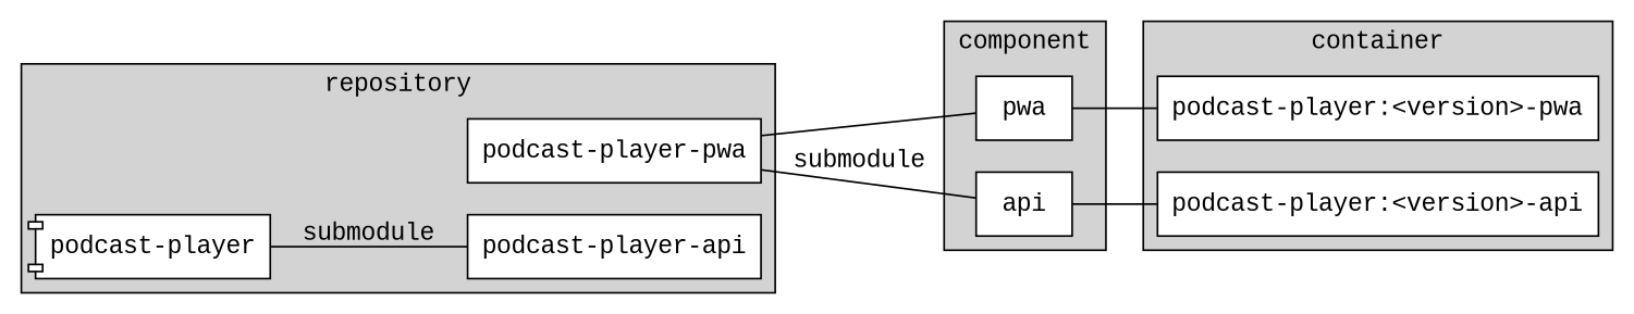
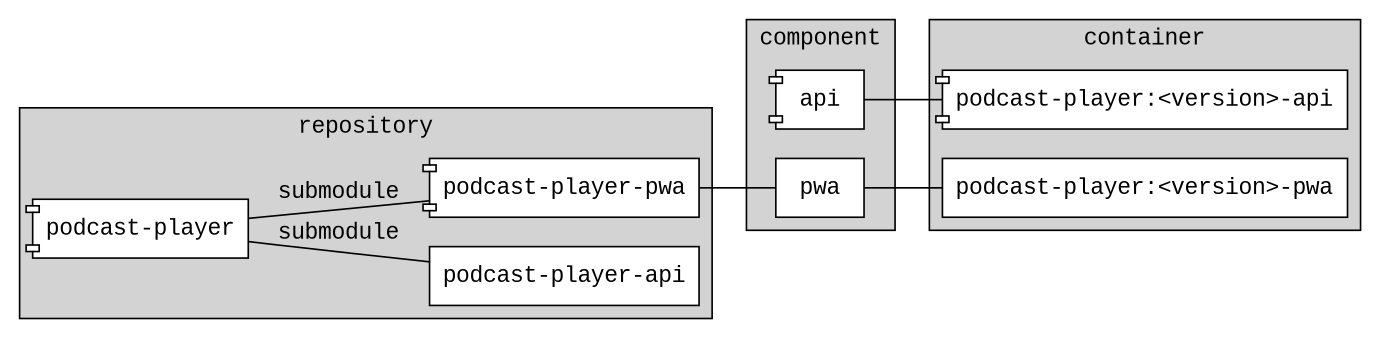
  graph {
    fontname="Liberation Mono"
    rankdir=LR
    node [fillcolor=white fontname="Liberation Mono" shape=box style=filled]
    edge [fontname="Liberation Mono"]
    n1 [label="podcast-player-api"]
-   n2 [label="podcast-player-pwa"]
+   n2 [label="podcast-player-pwa" shape=component]
    n3 [label="podcast-player" shape=component]
-   api
+   api [shape=component]
    pwa
-   n6 [label="podcast-player:<version>-api"]
+   n6 [label="podcast-player:<version>-api" shape=component]
    n7 [label="podcast-player:<version>-pwa"]
    subgraph cluster_1 {
      fillcolor=lightgrey
      label=repository
      style=filled
      n3
      subgraph sub_2 {
        fillcolor=lightgrey
        label=repository
        rank=same
        style=filled
        n1
        n2
      }
    }
    subgraph cluster_3 {
      fillcolor=lightgrey
      label=component
      rank=same
      style=filled
      api
      pwa
    }
    subgraph cluster_4 {
      fillcolor=lightgrey
      label=container
      style=filled
      n6
      n7
    }
    n2 -- pwa
    n3 -- n1 [label=submodule]
-   api -- n2 [label=submodule]
+   n3 -- n2 [label=submodule]
    api -- n6
    pwa -- n7
  }
